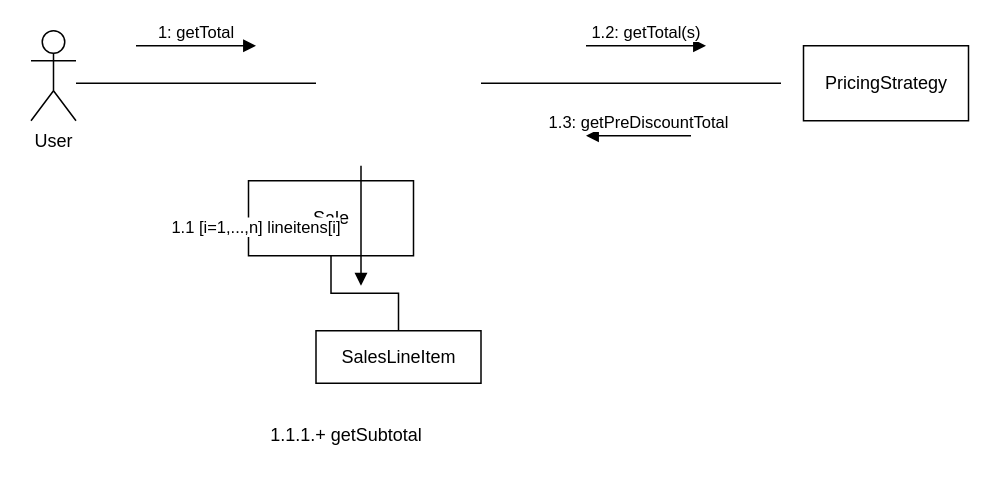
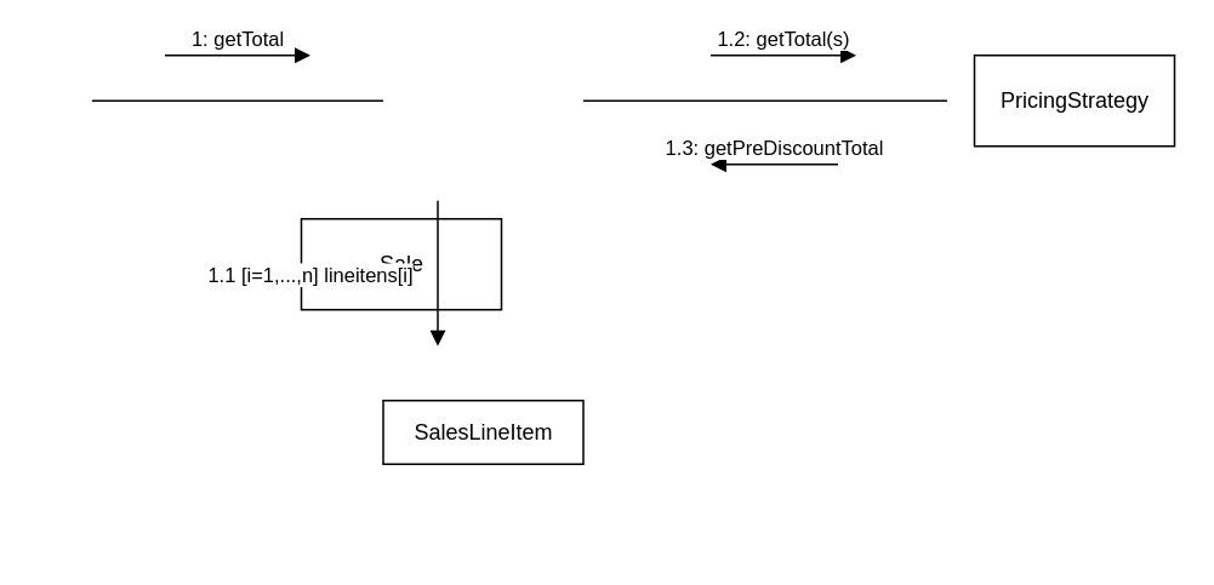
  <mxCell id="0" />
  <mxCell id="1" parent="0" />
- <mxCell id="2" value="User" style="shape=umlActor;verticalLabelPosition=bottom;verticalAlign=top;html=1;" vertex="1" parent="1"><mxGeometry x="20" y="20" width="30" height="60" as="geometry" /></mxCell>
- <mxCell id="3" style="edgeStyle=orthogonalEdgeStyle;rounded=0;orthogonalLoop=1;jettySize=auto;html=1;endArrow=none;endFill=0;" edge="1" parent="1" source="4" target="5"><mxGeometry relative="1" as="geometry" /></mxCell>
  <mxCell id="4" value="Sale" style="html=1;" vertex="1" parent="1"><mxGeometry x="165" y="120" width="110" height="50" as="geometry" /></mxCell>
  <mxCell id="5" value="SalesLineItem" style="html=1;" vertex="1" parent="1"><mxGeometry x="210" y="220" width="110" height="35" as="geometry" /></mxCell>
  <mxCell id="6" value="PricingStrategy" style="html=1;" vertex="1" parent="1"><mxGeometry x="535" y="30" width="110" height="50" as="geometry" /></mxCell>
  <mxCell id="7" value="" style="line;strokeWidth=1;fillColor=none;align=left;verticalAlign=middle;spacingTop=-1;spacingLeft=3;spacingRight=3;rotatable=0;labelPosition=right;points=[];portConstraint=eastwest;" vertex="1" parent="1"><mxGeometry x="50" y="51" width="160" height="8" as="geometry" /></mxCell>
  <mxCell id="8" value="" style="line;strokeWidth=1;fillColor=none;align=left;verticalAlign=middle;spacingTop=-1;spacingLeft=3;spacingRight=3;rotatable=0;labelPosition=right;points=[];portConstraint=eastwest;" vertex="1" parent="1"><mxGeometry x="320" y="51" width="200" height="8" as="geometry" /></mxCell>
  <mxCell id="9" value="1: getTotal" style="html=1;verticalAlign=bottom;endArrow=block;" edge="1" parent="1"><mxGeometry width="80" relative="1" as="geometry"><mxPoint x="90" y="30" as="sourcePoint" /><mxPoint x="170" y="30" as="targetPoint" /></mxGeometry></mxCell>
  <mxCell id="10" value="1.1 [i=1,...,n] lineitens[i]" style="html=1;verticalAlign=bottom;endArrow=block;" edge="1" parent="1"><mxGeometry x="0.25" y="-70" width="80" relative="1" as="geometry"><mxPoint x="240" y="110" as="sourcePoint" /><mxPoint x="240" y="190" as="targetPoint" /><mxPoint as="offset" /></mxGeometry></mxCell>
- <mxCell id="11" value="1.1.1.+ getSubtotal" style="text;html=1;align=center;verticalAlign=middle;resizable=0;points=[];autosize=1;strokeColor=none;" vertex="1" parent="1"><mxGeometry x="170" y="280" width="120" height="20" as="geometry" /></mxCell>
  <mxCell id="12" value="1.2: getTotal(s)" style="html=1;verticalAlign=bottom;endArrow=block;" edge="1" parent="1"><mxGeometry width="80" relative="1" as="geometry"><mxPoint x="390" y="30" as="sourcePoint" /><mxPoint x="470" y="30" as="targetPoint" /></mxGeometry></mxCell>
  <mxCell id="13" value="1.3: getPreDiscountTotal" style="html=1;verticalAlign=bottom;endArrow=block;" edge="1" parent="1"><mxGeometry width="80" relative="1" as="geometry"><mxPoint x="460" y="90" as="sourcePoint" /><mxPoint x="390" y="90" as="targetPoint" /></mxGeometry></mxCell>
